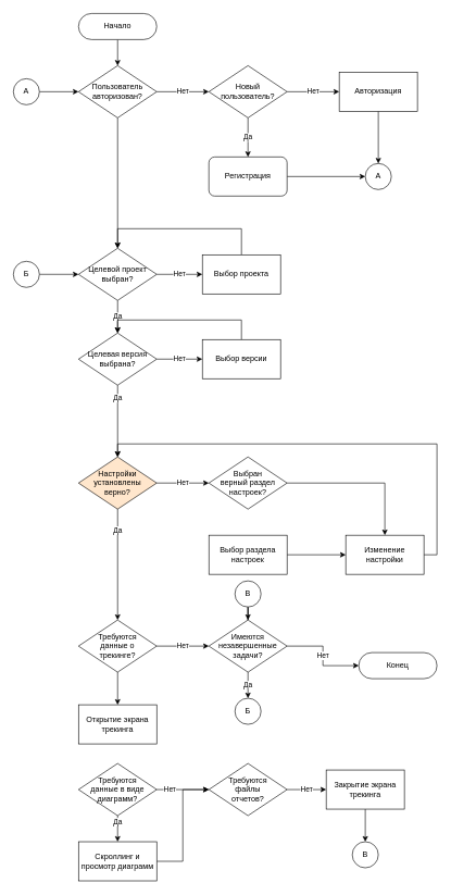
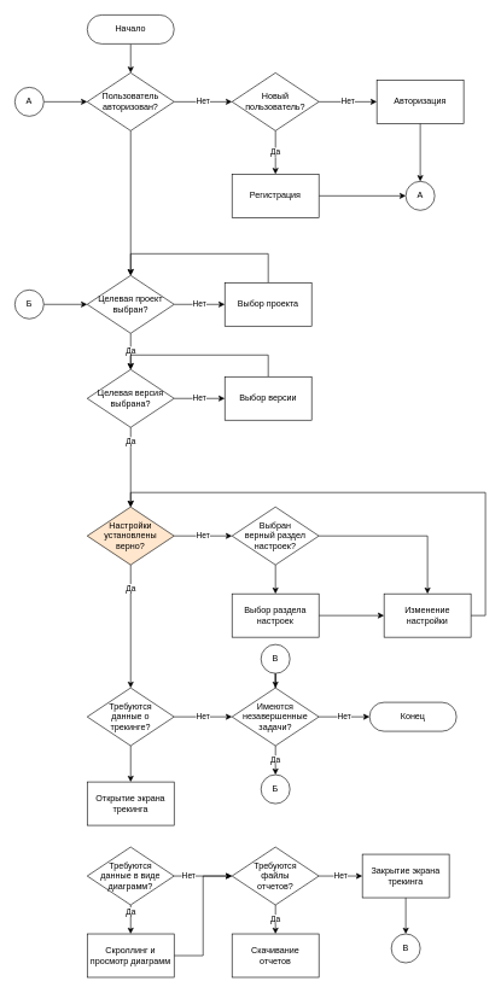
  <mxCell id="0" />
  <mxCell id="1" parent="0" />
  <mxCell id="2" style="edgeStyle=orthogonalEdgeStyle;rounded=0;orthogonalLoop=1;jettySize=auto;html=1;" edge="1" parent="1" source="3" target="6"><mxGeometry relative="1" as="geometry" /></mxCell>
  <mxCell id="3" value="Начало" style="rounded=1;whiteSpace=wrap;html=1;arcSize=50;" vertex="1" parent="1"><mxGeometry x="120" y="20" width="120" height="40" as="geometry" /></mxCell>
  <mxCell id="4" value="Нет" style="edgeStyle=orthogonalEdgeStyle;rounded=0;orthogonalLoop=1;jettySize=auto;html=1;" edge="1" parent="1" source="6" target="9"><mxGeometry relative="1" as="geometry" /></mxCell>
  <mxCell id="5" style="edgeStyle=orthogonalEdgeStyle;rounded=0;orthogonalLoop=1;jettySize=auto;html=1;" edge="1" parent="1" source="6" target="19"><mxGeometry relative="1" as="geometry" /></mxCell>
  <mxCell id="6" value="Пользователь авторизован?" style="rhombus;whiteSpace=wrap;html=1;" vertex="1" parent="1"><mxGeometry x="120" y="100" width="120" height="80" as="geometry" /></mxCell>
  <mxCell id="7" value="Нет" style="edgeStyle=orthogonalEdgeStyle;rounded=0;orthogonalLoop=1;jettySize=auto;html=1;" edge="1" parent="1" source="9" target="11"><mxGeometry relative="1" as="geometry" /></mxCell>
  <mxCell id="8" value="Да" style="edgeStyle=orthogonalEdgeStyle;rounded=0;orthogonalLoop=1;jettySize=auto;html=1;" edge="1" parent="1" source="9" target="13"><mxGeometry relative="1" as="geometry" /></mxCell>
  <mxCell id="9" value="Новый пользователь?" style="rhombus;whiteSpace=wrap;html=1;" vertex="1" parent="1"><mxGeometry x="320" y="100" width="120" height="80" as="geometry" /></mxCell>
  <mxCell id="10" style="edgeStyle=orthogonalEdgeStyle;rounded=0;orthogonalLoop=1;jettySize=auto;html=1;entryX=0.5;entryY=0;entryDx=0;entryDy=0;" edge="1" parent="1" source="11" target="14"><mxGeometry relative="1" as="geometry" /></mxCell>
  <mxCell id="11" value="Авторизация" style="rounded=0;whiteSpace=wrap;html=1;" vertex="1" parent="1"><mxGeometry x="520" y="110" width="120" height="60" as="geometry" /></mxCell>
  <mxCell id="12" value="" style="edgeStyle=orthogonalEdgeStyle;rounded=0;orthogonalLoop=1;jettySize=auto;html=1;" edge="1" parent="1" source="13" target="14"><mxGeometry relative="1" as="geometry" /></mxCell>
- <mxCell id="13" value="Регистрация" style="whiteSpace=wrap;html=1;rounded=1;" vertex="1" parent="1"><mxGeometry x="320" y="240" width="120" height="60" as="geometry" /></mxCell>
+ <mxCell id="13" value="Регистрация" style="rounded=0;whiteSpace=wrap;html=1;" vertex="1" parent="1"><mxGeometry x="320" y="240" width="120" height="60" as="geometry" /></mxCell>
  <mxCell id="14" value="А" style="ellipse;whiteSpace=wrap;html=1;rounded=0;" vertex="1" parent="1"><mxGeometry x="560" y="250" width="40" height="40" as="geometry" /></mxCell>
  <mxCell id="15" style="edgeStyle=orthogonalEdgeStyle;rounded=0;orthogonalLoop=1;jettySize=auto;html=1;" edge="1" parent="1" source="16" target="6"><mxGeometry relative="1" as="geometry" /></mxCell>
  <mxCell id="16" value="А" style="ellipse;whiteSpace=wrap;html=1;rounded=0;" vertex="1" parent="1"><mxGeometry x="20" y="120" width="40" height="40" as="geometry" /></mxCell>
  <mxCell id="17" value="Нет" style="edgeStyle=orthogonalEdgeStyle;rounded=0;orthogonalLoop=1;jettySize=auto;html=1;" edge="1" parent="1" source="19" target="21"><mxGeometry relative="1" as="geometry" /></mxCell>
  <mxCell id="18" value="Да" style="edgeStyle=orthogonalEdgeStyle;rounded=0;orthogonalLoop=1;jettySize=auto;html=1;" edge="1" parent="1" source="19" target="24"><mxGeometry relative="1" as="geometry" /></mxCell>
- <mxCell id="19" value="Целевой проект выбран?" style="rhombus;whiteSpace=wrap;html=1;" vertex="1" parent="1"><mxGeometry x="120" y="380" width="120" height="80" as="geometry" /></mxCell>
+ <mxCell id="19" value="Целевая проект выбран?" style="rhombus;whiteSpace=wrap;html=1;" vertex="1" parent="1"><mxGeometry x="120" y="380" width="120" height="80" as="geometry" /></mxCell>
  <mxCell id="20" style="edgeStyle=orthogonalEdgeStyle;rounded=0;orthogonalLoop=1;jettySize=auto;html=1;entryX=0.5;entryY=0;entryDx=0;entryDy=0;" edge="1" parent="1" source="21" target="19"><mxGeometry relative="1" as="geometry"><Array as="points"><mxPoint x="370" y="350" /><mxPoint x="180" y="350" /></Array></mxGeometry></mxCell>
  <mxCell id="21" value="Выбор проекта" style="rounded=0;whiteSpace=wrap;html=1;" vertex="1" parent="1"><mxGeometry x="310" y="390" width="120" height="60" as="geometry" /></mxCell>
  <mxCell id="22" value="Нет" style="edgeStyle=orthogonalEdgeStyle;rounded=0;orthogonalLoop=1;jettySize=auto;html=1;" edge="1" parent="1" source="24" target="26"><mxGeometry relative="1" as="geometry" /></mxCell>
  <mxCell id="23" value="Да" style="edgeStyle=orthogonalEdgeStyle;rounded=0;orthogonalLoop=1;jettySize=auto;html=1;" edge="1" parent="1" source="24" target="29"><mxGeometry x="-0.636" relative="1" as="geometry"><mxPoint as="offset" /></mxGeometry></mxCell>
  <mxCell id="24" value="Целевая версия выбрана?" style="rhombus;whiteSpace=wrap;html=1;" vertex="1" parent="1"><mxGeometry x="120" y="510" width="120" height="80" as="geometry" /></mxCell>
  <mxCell id="25" style="edgeStyle=orthogonalEdgeStyle;rounded=0;orthogonalLoop=1;jettySize=auto;html=1;entryX=0.5;entryY=0;entryDx=0;entryDy=0;" edge="1" parent="1" source="26" target="24"><mxGeometry relative="1" as="geometry"><Array as="points"><mxPoint x="370" y="490" /><mxPoint x="180" y="490" /></Array></mxGeometry></mxCell>
  <mxCell id="26" value="Выбор версии" style="rounded=0;whiteSpace=wrap;html=1;" vertex="1" parent="1"><mxGeometry x="310" y="520" width="120" height="60" as="geometry" /></mxCell>
  <mxCell id="27" value="Нет" style="edgeStyle=orthogonalEdgeStyle;rounded=0;orthogonalLoop=1;jettySize=auto;html=1;" edge="1" parent="1" source="29" target="32"><mxGeometry relative="1" as="geometry" /></mxCell>
  <mxCell id="28" value="Да" style="edgeStyle=orthogonalEdgeStyle;rounded=0;orthogonalLoop=1;jettySize=auto;html=1;" edge="1" parent="1" source="29" target="39"><mxGeometry x="-0.6" relative="1" as="geometry"><mxPoint y="-1" as="offset" /></mxGeometry></mxCell>
  <mxCell id="29" value="Настройки установлены&lt;div&gt;верно?&lt;/div&gt;" style="rhombus;whiteSpace=wrap;html=1;fillColor=#ffe6cc;" vertex="1" parent="1"><mxGeometry x="120" y="700" width="120" height="80" as="geometry" /></mxCell>
  <mxCell id="30" value="" style="edgeStyle=orthogonalEdgeStyle;rounded=0;orthogonalLoop=1;jettySize=auto;html=1;" edge="1" parent="1" source="32" target="34"><mxGeometry relative="1" as="geometry" /></mxCell>
+ <mxCell id="31" value="" style="edgeStyle=orthogonalEdgeStyle;rounded=0;orthogonalLoop=1;jettySize=auto;html=1;" edge="1" parent="1" source="32" target="36"><mxGeometry relative="1" as="geometry" /></mxCell>
  <mxCell id="32" value="Выбран&lt;div&gt;верный раздел&lt;div&gt;настроек?&lt;/div&gt;&lt;/div&gt;" style="rhombus;whiteSpace=wrap;html=1;" vertex="1" parent="1"><mxGeometry x="320" y="700" width="120" height="80" as="geometry" /></mxCell>
  <mxCell id="33" style="edgeStyle=orthogonalEdgeStyle;rounded=0;orthogonalLoop=1;jettySize=auto;html=1;entryX=0.5;entryY=0;entryDx=0;entryDy=0;" edge="1" parent="1" source="34" target="29"><mxGeometry relative="1" as="geometry"><Array as="points"><mxPoint x="670" y="850" /><mxPoint x="670" y="680" /><mxPoint x="180" y="680" /></Array></mxGeometry></mxCell>
  <mxCell id="34" value="Изменение настройки" style="whiteSpace=wrap;html=1;" vertex="1" parent="1"><mxGeometry x="530" y="820" width="120" height="60" as="geometry" /></mxCell>
  <mxCell id="35" style="edgeStyle=orthogonalEdgeStyle;rounded=0;orthogonalLoop=1;jettySize=auto;html=1;" edge="1" parent="1" source="36" target="34"><mxGeometry relative="1" as="geometry" /></mxCell>
  <mxCell id="36" value="Выбор раздела настроек" style="whiteSpace=wrap;html=1;" vertex="1" parent="1"><mxGeometry x="320" y="820" width="120" height="60" as="geometry" /></mxCell>
  <mxCell id="37" value="Нет" style="edgeStyle=orthogonalEdgeStyle;rounded=0;orthogonalLoop=1;jettySize=auto;html=1;" edge="1" parent="1" source="39" target="44"><mxGeometry relative="1" as="geometry" /></mxCell>
  <mxCell id="38" style="edgeStyle=orthogonalEdgeStyle;rounded=0;orthogonalLoop=1;jettySize=auto;html=1;" edge="1" parent="1" source="39" target="47"><mxGeometry relative="1" as="geometry" /></mxCell>
  <mxCell id="39" value="Требуются&lt;div&gt;данные о&lt;/div&gt;&lt;div&gt;трекинге?&lt;/div&gt;" style="rhombus;whiteSpace=wrap;html=1;" vertex="1" parent="1"><mxGeometry x="120" y="950" width="120" height="80" as="geometry" /></mxCell>
  <mxCell id="40" style="edgeStyle=orthogonalEdgeStyle;rounded=0;orthogonalLoop=1;jettySize=auto;html=1;" edge="1" parent="1" source="41" target="19"><mxGeometry relative="1" as="geometry" /></mxCell>
  <mxCell id="41" value="Б" style="ellipse;whiteSpace=wrap;html=1;rounded=0;" vertex="1" parent="1"><mxGeometry x="20" y="400" width="40" height="40" as="geometry" /></mxCell>
  <mxCell id="42" value="Нет" style="edgeStyle=orthogonalEdgeStyle;rounded=0;orthogonalLoop=1;jettySize=auto;html=1;entryX=0;entryY=0.5;entryDx=0;entryDy=0;" edge="1" parent="1" source="44" target="45"><mxGeometry relative="1" as="geometry" /></mxCell>
  <mxCell id="43" value="Да" style="edgeStyle=orthogonalEdgeStyle;rounded=0;orthogonalLoop=1;jettySize=auto;html=1;" edge="1" parent="1" source="44" target="46"><mxGeometry relative="1" as="geometry" /></mxCell>
  <mxCell id="44" value="Имеются незавершенные задачи?" style="rhombus;whiteSpace=wrap;html=1;" vertex="1" parent="1"><mxGeometry x="320" y="950" width="120" height="80" as="geometry" /></mxCell>
- <mxCell id="45" value="Конец" style="rounded=1;whiteSpace=wrap;html=1;arcSize=50;" vertex="1" parent="1"><mxGeometry x="550" y="1000" width="120" height="40" as="geometry" /></mxCell>
+ <mxCell id="45" value="Конец" style="rounded=1;whiteSpace=wrap;html=1;arcSize=50;" vertex="1" parent="1"><mxGeometry x="510" y="970" width="120" height="40" as="geometry" /></mxCell>
  <mxCell id="46" value="Б" style="ellipse;whiteSpace=wrap;html=1;rounded=0;" vertex="1" parent="1"><mxGeometry x="360" y="1070" width="40" height="40" as="geometry" /></mxCell>
  <mxCell id="47" value="Открытие экрана трекинга" style="whiteSpace=wrap;html=1;" vertex="1" parent="1"><mxGeometry x="120" y="1080" width="120" height="60" as="geometry" /></mxCell>
  <mxCell id="48" value="Да" style="edgeStyle=orthogonalEdgeStyle;rounded=0;orthogonalLoop=1;jettySize=auto;html=1;" edge="1" parent="1" source="50" target="52"><mxGeometry x="-0.5" relative="1" as="geometry"><mxPoint as="offset" /></mxGeometry></mxCell>
  <mxCell id="49" value="Нет" style="edgeStyle=orthogonalEdgeStyle;rounded=0;orthogonalLoop=1;jettySize=auto;html=1;" edge="1" parent="1" source="50" target="55"><mxGeometry x="-0.5" relative="1" as="geometry"><mxPoint as="offset" /></mxGeometry></mxCell>
  <mxCell id="50" value="Требуются&lt;div&gt;данные в виде диаграмм?&lt;/div&gt;" style="rhombus;whiteSpace=wrap;html=1;" vertex="1" parent="1"><mxGeometry x="120" y="1170" width="120" height="80" as="geometry" /></mxCell>
  <mxCell id="51" style="edgeStyle=orthogonalEdgeStyle;rounded=0;orthogonalLoop=1;jettySize=auto;html=1;entryX=0;entryY=0.5;entryDx=0;entryDy=0;" edge="1" parent="1" source="52" target="55"><mxGeometry relative="1" as="geometry" /></mxCell>
  <mxCell id="52" value="Скроллинг и просмотр диаграмм" style="whiteSpace=wrap;html=1;" vertex="1" parent="1"><mxGeometry x="120" y="1290" width="120" height="60" as="geometry" /></mxCell>
+ <mxCell id="53" value="Да" style="edgeStyle=orthogonalEdgeStyle;rounded=0;orthogonalLoop=1;jettySize=auto;html=1;" edge="1" parent="1" source="55" target="56"><mxGeometry relative="1" as="geometry" /></mxCell>
  <mxCell id="54" value="Нет" style="edgeStyle=orthogonalEdgeStyle;rounded=0;orthogonalLoop=1;jettySize=auto;html=1;" edge="1" parent="1" source="55" target="58"><mxGeometry relative="1" as="geometry" /></mxCell>
  <mxCell id="55" value="Требуются&lt;div&gt;файлы&lt;/div&gt;&lt;div&gt;отчетов?&lt;/div&gt;" style="rhombus;whiteSpace=wrap;html=1;" vertex="1" parent="1"><mxGeometry x="320" y="1170" width="120" height="80" as="geometry" /></mxCell>
+ <mxCell id="56" value="Скачивание&lt;div&gt;отчетов&lt;/div&gt;" style="whiteSpace=wrap;html=1;" vertex="1" parent="1"><mxGeometry x="320" y="1290" width="120" height="60" as="geometry" /></mxCell>
  <mxCell id="57" style="edgeStyle=orthogonalEdgeStyle;rounded=0;orthogonalLoop=1;jettySize=auto;html=1;" edge="1" parent="1" source="58" target="59"><mxGeometry relative="1" as="geometry" /></mxCell>
  <mxCell id="58" value="Закрытие экрана трекинга" style="whiteSpace=wrap;html=1;" vertex="1" parent="1"><mxGeometry x="500" y="1180" width="120" height="60" as="geometry" /></mxCell>
  <mxCell id="59" value="В" style="ellipse;whiteSpace=wrap;html=1;rounded=0;" vertex="1" parent="1"><mxGeometry x="540" y="1290" width="40" height="40" as="geometry" /></mxCell>
  <mxCell id="60" style="edgeStyle=orthogonalEdgeStyle;rounded=0;orthogonalLoop=1;jettySize=auto;html=1;" edge="1" parent="1" source="61" target="44"><mxGeometry relative="1" as="geometry" /></mxCell>
  <mxCell id="61" value="В" style="ellipse;whiteSpace=wrap;html=1;rounded=0;" vertex="1" parent="1"><mxGeometry x="360" y="890" width="40" height="40" as="geometry" /></mxCell>
